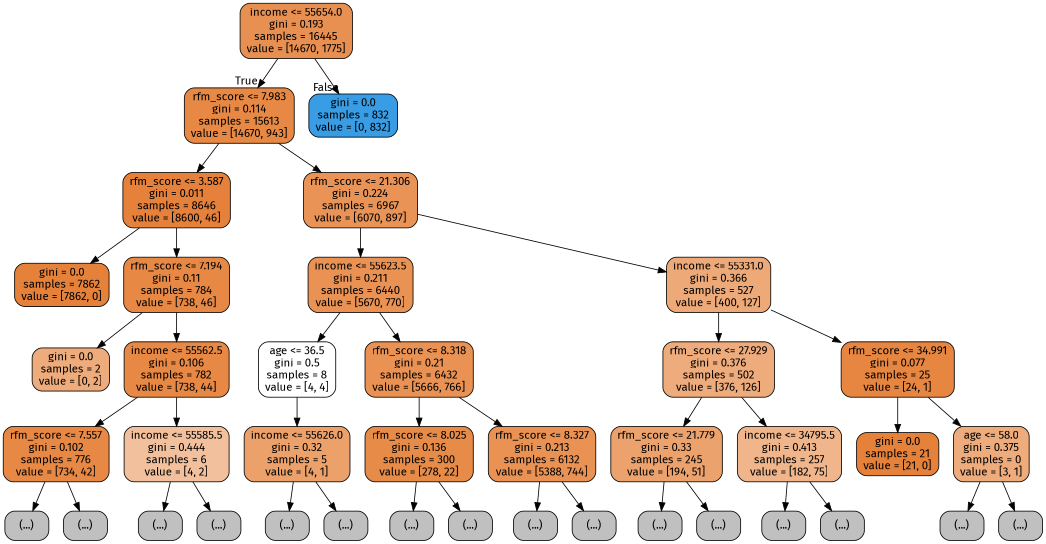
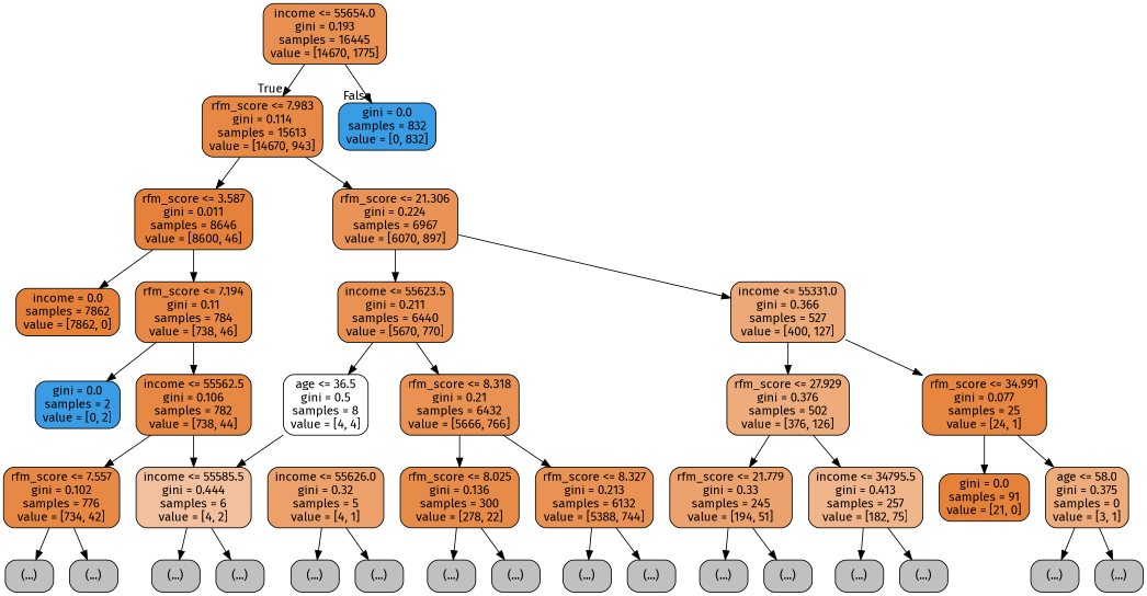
  digraph {
    fontname="Fira Sans"
    node [color=black fillcolor="#C0C0C0" fontname="Fira Sans" shape=box style="filled, rounded"]
    edge [fontname="Fira Sans"]
    n1 [fillcolor="#e58139e0" label="income <= 55654.0\ngini = 0.193\nsamples = 16445\nvalue = [14670, 1775]"]
    n2 [fillcolor="#e58139ef" label="rfm_score <= 7.983\ngini = 0.114\nsamples = 15613\nvalue = [14670, 943]"]
    n3 [fillcolor="#399de5ff" label="gini = 0.0\nsamples = 832\nvalue = [0, 832]"]
    n4 [fillcolor="#e58139fe" label="rfm_score <= 3.587\ngini = 0.011\nsamples = 8646\nvalue = [8600, 46]"]
    n5 [fillcolor="#e58139d9" label="rfm_score <= 21.306\ngini = 0.224\nsamples = 6967\nvalue = [6070, 897]"]
-   n6 [fillcolor="#e58139ff" label="gini = 0.0\nsamples = 7862\nvalue = [7862, 0]"]
+   n6 [fillcolor="#e58139ff" label="income = 0.0\nsamples = 7862\nvalue = [7862, 0]"]
    n7 [fillcolor="#e58139ef" label="rfm_score <= 7.194\ngini = 0.11\nsamples = 784\nvalue = [738, 46]"]
    n8 [fillcolor="#e58139dc" label="income <= 55623.5\ngini = 0.211\nsamples = 6440\nvalue = [5670, 770]"]
    n9 [fillcolor="#e58139ae" label="income <= 55331.0\ngini = 0.366\nsamples = 527\nvalue = [400, 127]"]
-   n10 [fillcolor="#e58139aa" label="gini = 0.0\nsamples = 2\nvalue = [0, 2]"]
+   n10 [fillcolor="#399de5ff" label="gini = 0.0\nsamples = 2\nvalue = [0, 2]"]
    n11 [fillcolor="#e58139f0" label="income <= 55562.5\ngini = 0.106\nsamples = 782\nvalue = [738, 44]"]
    n12 [fillcolor="#e58139f0" label="rfm_score <= 7.557\ngini = 0.102\nsamples = 776\nvalue = [734, 42]"]
    n13 [fillcolor="#e581397f" label="income <= 55585.5\ngini = 0.444\nsamples = 6\nvalue = [4, 2]"]
    n14 [label="(...)"]
    n15 [label="(...)"]
    n16 [label="(...)"]
    n17 [label="(...)"]
    n18 [fillcolor="#e58139dd" label="rfm_score <= 8.318\ngini = 0.21\nsamples = 6432\nvalue = [5666, 766]"]
    n19 [fillcolor="#e5813900" label="age <= 36.5\ngini = 0.5\nsamples = 8\nvalue = [4, 4]"]
    n20 [fillcolor="#e58139aa" label="rfm_score <= 27.929\ngini = 0.376\nsamples = 502\nvalue = [376, 126]"]
    n21 [fillcolor="#e58139f4" label="rfm_score <= 34.991\ngini = 0.077\nsamples = 25\nvalue = [24, 1]"]
    n22 [fillcolor="#e58139eb" label="rfm_score <= 8.025\ngini = 0.136\nsamples = 300\nvalue = [278, 22]"]
    n23 [fillcolor="#e58139dc" label="rfm_score <= 8.327\ngini = 0.213\nsamples = 6132\nvalue = [5388, 744]"]
    n24 [fillcolor="#e58139bf" label="income <= 55626.0\ngini = 0.32\nsamples = 5\nvalue = [4, 1]"]
    n25 [label="(...)"]
    n26 [label="(...)"]
    n27 [label="(...)"]
    n28 [label="(...)"]
    n29 [label="(...)"]
    n30 [label="(...)"]
    n31 [fillcolor="#e58139bc" label="rfm_score <= 21.779\ngini = 0.33\nsamples = 245\nvalue = [194, 51]"]
    n32 [fillcolor="#e5813996" label="income <= 34795.5\ngini = 0.413\nsamples = 257\nvalue = [182, 75]"]
-   n33 [fillcolor="#e58139ff" label="gini = 0.0\nsamples = 21\nvalue = [21, 0]"]
+   n33 [fillcolor="#e58139ff" label="gini = 0.0\nsamples = 91\nvalue = [21, 0]"]
    n34 [fillcolor="#e58139aa" label="age <= 58.0\ngini = 0.375\nsamples = 0\nvalue = [3, 1]"]
    n35 [label="(...)"]
    n36 [label="(...)"]
    n37 [label="(...)"]
    n38 [label="(...)"]
    n39 [label="(...)"]
    n40 [label="(...)"]
    n1 -> n2 [headlabel=True labelangle=45 labeldistance=2.5]
    n1 -> n3 [headlabel=False labelangle=-45 labeldistance=2.5]
    n2 -> n4
    n2 -> n5
    n4 -> n6
    n4 -> n7
    n5 -> n8
    n5 -> n9
    n7 -> n10
    n7 -> n11
    n8 -> n18
    n8 -> n19
    n9 -> n20
    n9 -> n21
    n11 -> n12
    n11 -> n13
    n12 -> n14
    n12 -> n15
    n13 -> n16
    n13 -> n17
    n18 -> n22
    n18 -> n23
-   n19 -> n24
+   n19 -> n13
    n20 -> n31
    n20 -> n32
    n21 -> n33
    n21 -> n34
    n22 -> n25
    n22 -> n26
    n23 -> n27
    n23 -> n28
    n24 -> n29
    n24 -> n30
    n31 -> n35
    n31 -> n36
    n32 -> n37
    n32 -> n38
    n34 -> n39
    n34 -> n40
  }
